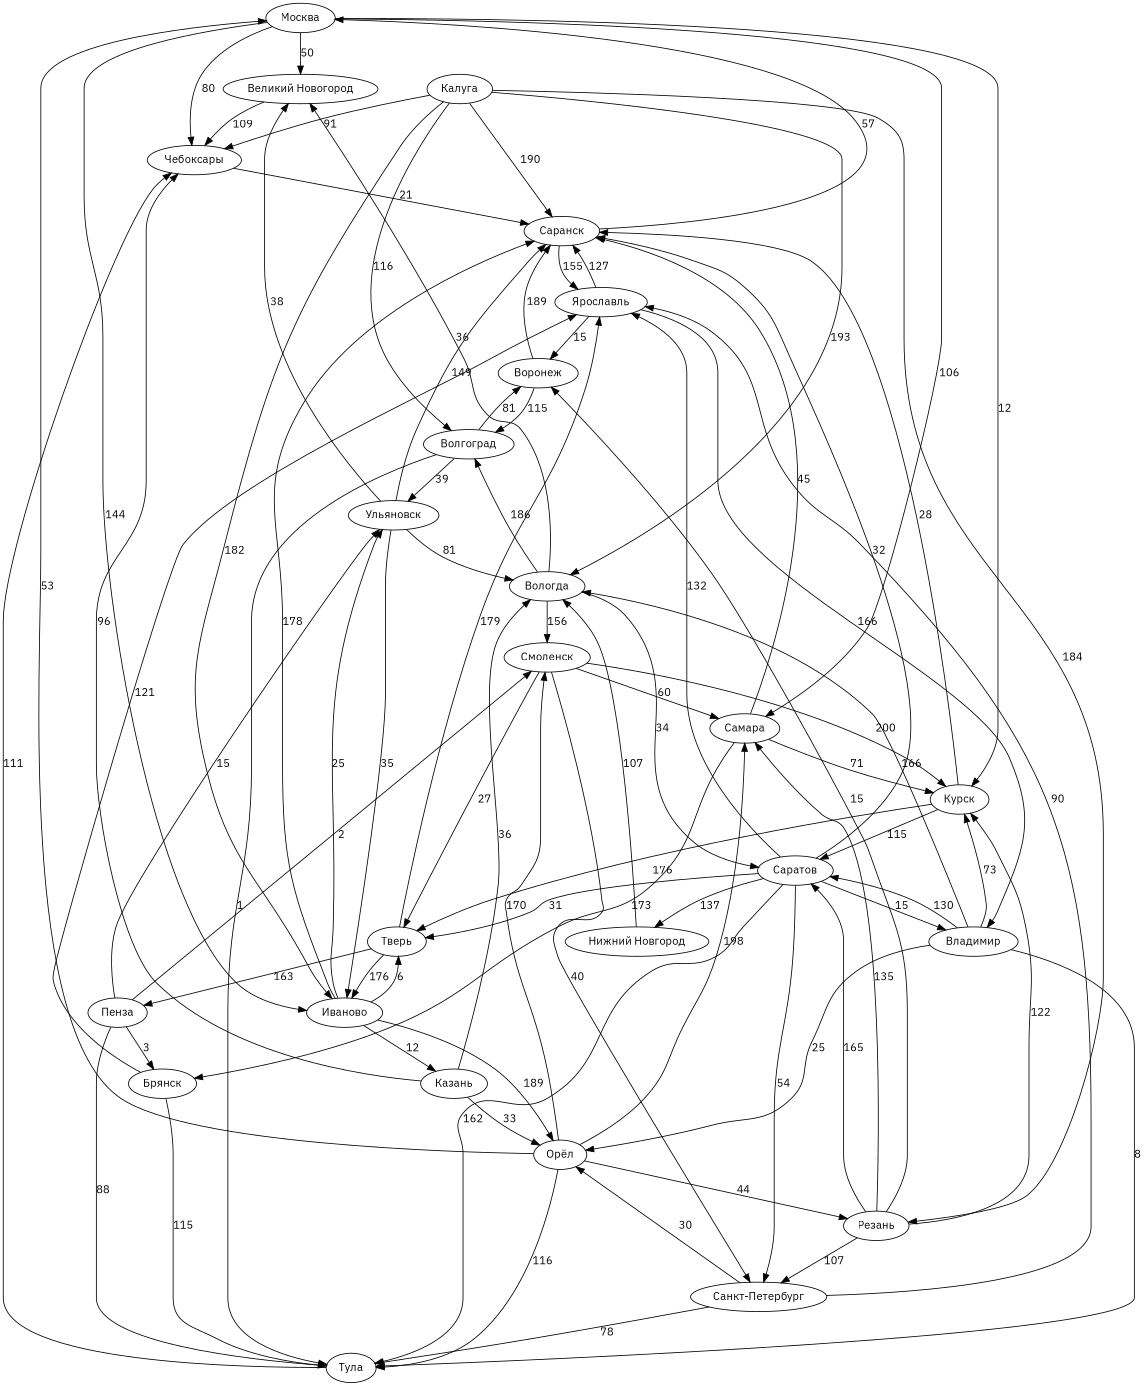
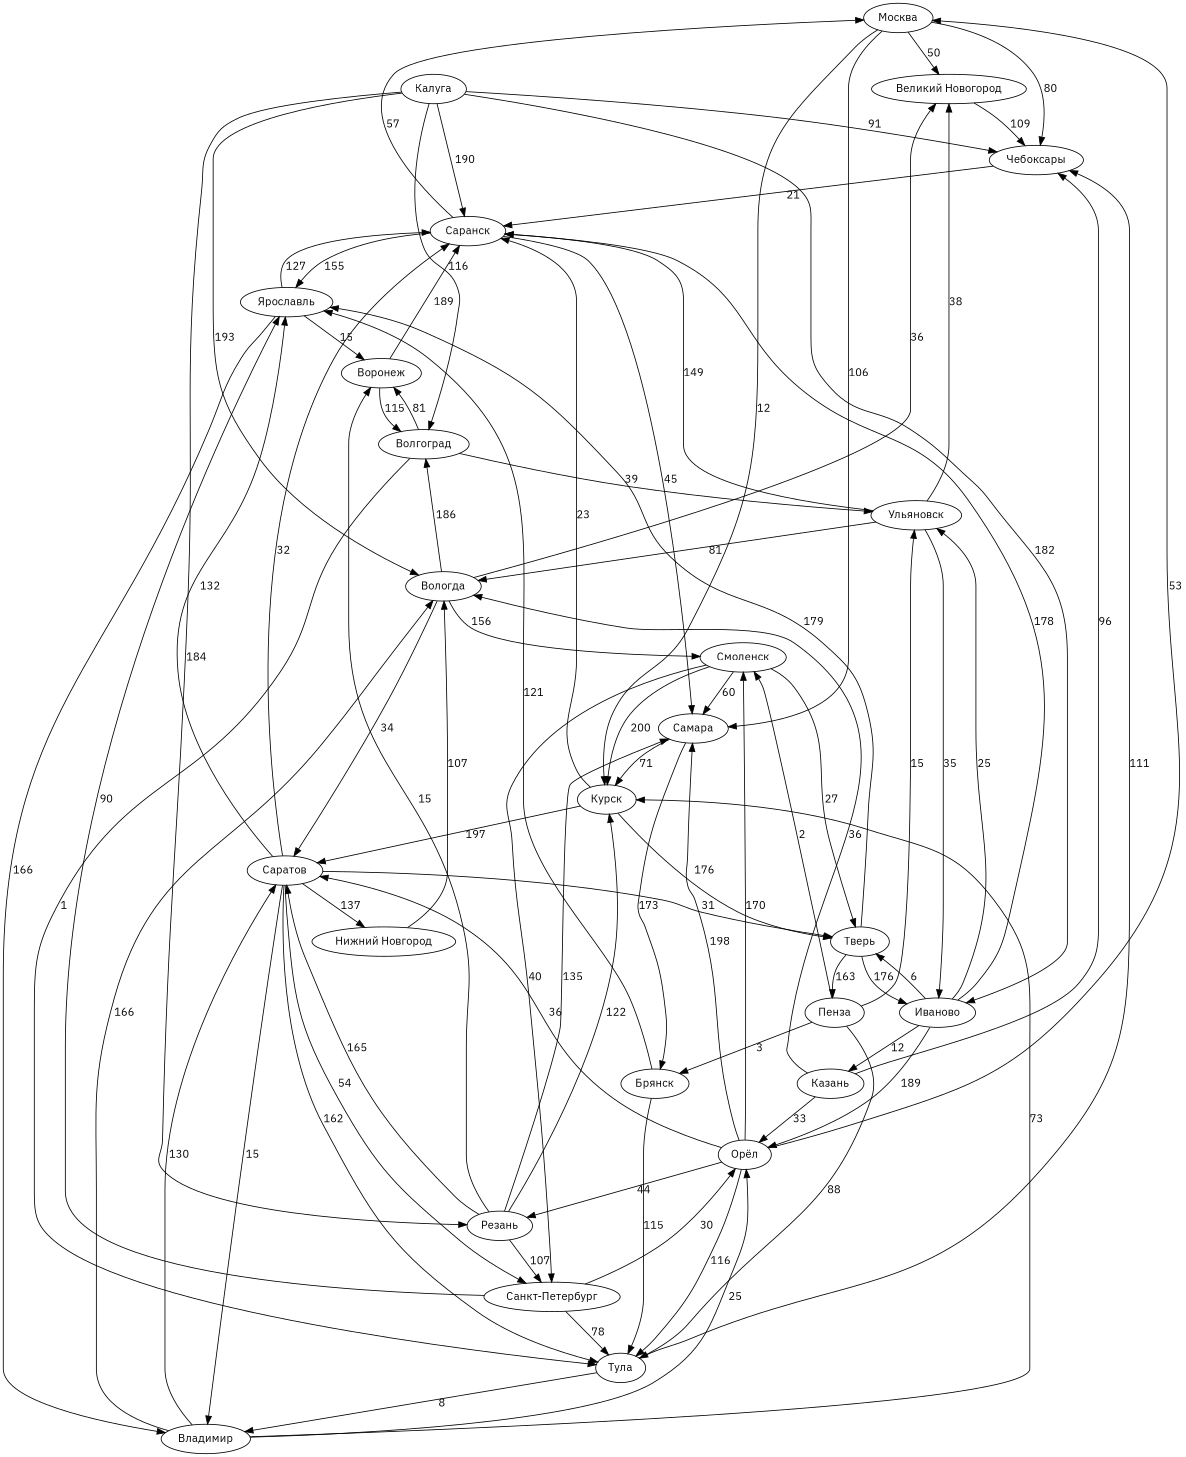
  digraph {
    fontname="IBM Plex Sans"
    node [fontname="IBM Plex Sans"]
    edge [fontname="IBM Plex Sans"]
    "Москва"
    "Великий Новогород"
    "Иваново"
    "Чебоксары"
    "Самара"
    "Курск"
    "Саранск"
    "Тверь"
    "Казань"
    "Ульяновск"
    "Орёл"
    "Брянск"
    "Ярославль"
    "Саратов"
    "Пенза"
    "Вологда"
    "Тула"
    "Резань"
    "Смоленск"
    "Владимир"
    "Воронеж"
    "Санкт-Петербург"
    "Нижний Новгород"
    "Волгоград"
    "Калуга"
    "Москва" -> "Великий Новогород" [label=50]
-   "Москва" -> "Иваново" [label=144]
    "Москва" -> "Чебоксары" [label=80]
    "Москва" -> "Самара" [label=106]
    "Москва" -> "Курск" [label=12]
    "Великий Новогород" -> "Чебоксары" [label=109]
    "Иваново" -> "Саранск" [label=178]
    "Иваново" -> "Тверь" [label=6]
    "Иваново" -> "Казань" [label=12]
    "Иваново" -> "Ульяновск" [label=25]
    "Иваново" -> "Орёл" [label=189]
    "Чебоксары" -> "Саранск" [label=21]
    "Самара" -> "Курск" [label=71]
    "Самара" -> "Брянск" [label=173]
-   "Курск" -> "Саранск" [label=28]
+   "Курск" -> "Саранск" [label=23]
    "Курск" -> "Тверь" [label=176]
-   "Курск" -> "Саратов" [label=115]
+   "Курск" -> "Саратов" [label=197]
    "Саранск" -> "Москва" [label=57]
-   "Самара" -> "Саранск" [label=45]
+   "Саранск" -> "Самара" [label=45]
    "Саранск" -> "Ярославль" [label=155]
    "Тверь" -> "Иваново" [label=176]
    "Тверь" -> "Ярославль" [label=179]
    "Тверь" -> "Пенза" [label=163]
    "Казань" -> "Чебоксары" [label=96]
    "Казань" -> "Орёл" [label=33]
    "Казань" -> "Вологда" [label=36]
    "Ульяновск" -> "Великий Новогород" [label=38]
    "Ульяновск" -> "Иваново" [label=35]
    "Ульяновск" -> "Саранск" [label=149]
    "Ульяновск" -> "Вологда" [label=81]
    "Орёл" -> "Москва" [label=53]
    "Орёл" -> "Самара" [label=198]
+   "Орёл" -> "Саратов" [label=36]
    "Орёл" -> "Тула" [label=116]
    "Орёл" -> "Резань" [label=44]
    "Орёл" -> "Смоленск" [label=170]
    "Брянск" -> "Ярославль" [label=121]
    "Брянск" -> "Тула" [label=115]
    "Ярославль" -> "Саранск" [label=127]
    "Ярославль" -> "Владимир" [label=166]
    "Ярославль" -> "Воронеж" [label=15]
    "Саратов" -> "Саранск" [label=32]
    "Саратов" -> "Тверь" [label=31]
    "Саратов" -> "Ярославль" [label=132]
    "Саратов" -> "Тула" [label=162]
    "Саратов" -> "Владимир" [label=15]
    "Саратов" -> "Санкт-Петербург" [label=54]
    "Саратов" -> "Нижний Новгород" [label=137]
    "Пенза" -> "Ульяновск" [label=15]
    "Пенза" -> "Брянск" [label=3]
    "Пенза" -> "Тула" [label=88]
    "Пенза" -> "Смоленск" [label=2]
    "Вологда" -> "Великий Новогород" [label=36]
    "Вологда" -> "Саратов" [label=34]
    "Вологда" -> "Смоленск" [label=156]
    "Вологда" -> "Волгоград" [label=186]
    "Тула" -> "Чебоксары" [label=111]
-   "Владимир" -> "Тула" [label=8]
+   "Тула" -> "Владимир" [label=8]
    "Резань" -> "Самара" [label=135]
    "Резань" -> "Курск" [label=122]
    "Резань" -> "Саратов" [label=165]
    "Резань" -> "Воронеж" [label=15]
    "Резань" -> "Санкт-Петербург" [label=107]
    "Смоленск" -> "Самара" [label=60]
    "Смоленск" -> "Курск" [label=200]
    "Смоленск" -> "Тверь" [label=27]
    "Смоленск" -> "Санкт-Петербург" [label=40]
    "Владимир" -> "Курск" [label=73]
    "Владимир" -> "Орёл" [label=25]
    "Владимир" -> "Саратов" [label=130]
    "Владимир" -> "Вологда" [label=166]
    "Воронеж" -> "Саранск" [label=189]
    "Воронеж" -> "Волгоград" [label=115]
    "Санкт-Петербург" -> "Орёл" [label=30]
    "Санкт-Петербург" -> "Ярославль" [label=90]
    "Санкт-Петербург" -> "Тула" [label=78]
    "Нижний Новгород" -> "Вологда" [label=107]
    "Волгоград" -> "Ульяновск" [label=39]
    "Волгоград" -> "Тула" [label=1]
    "Волгоград" -> "Воронеж" [label=81]
    "Калуга" -> "Иваново" [label=182]
    "Калуга" -> "Чебоксары" [label=91]
    "Калуга" -> "Саранск" [label=190]
    "Калуга" -> "Вологда" [label=193]
    "Калуга" -> "Резань" [label=184]
    "Калуга" -> "Волгоград" [label=116]
  }
